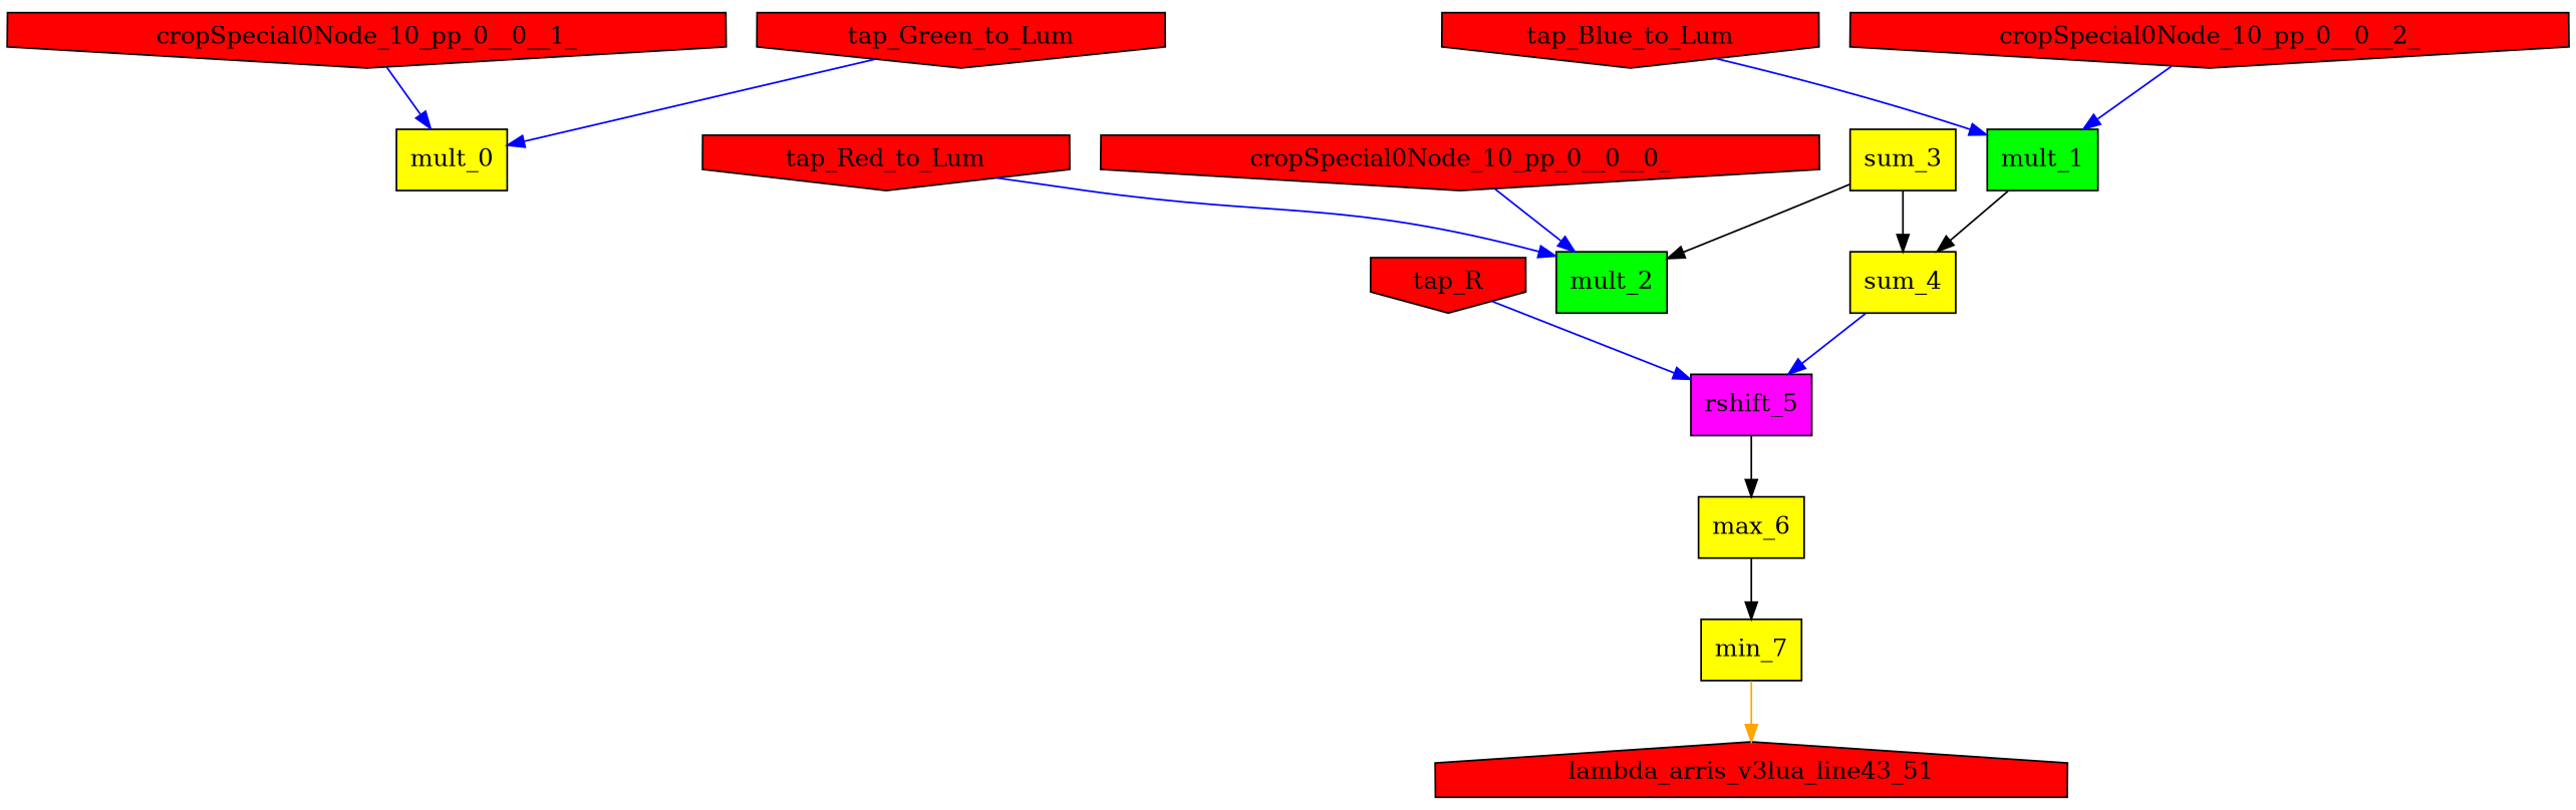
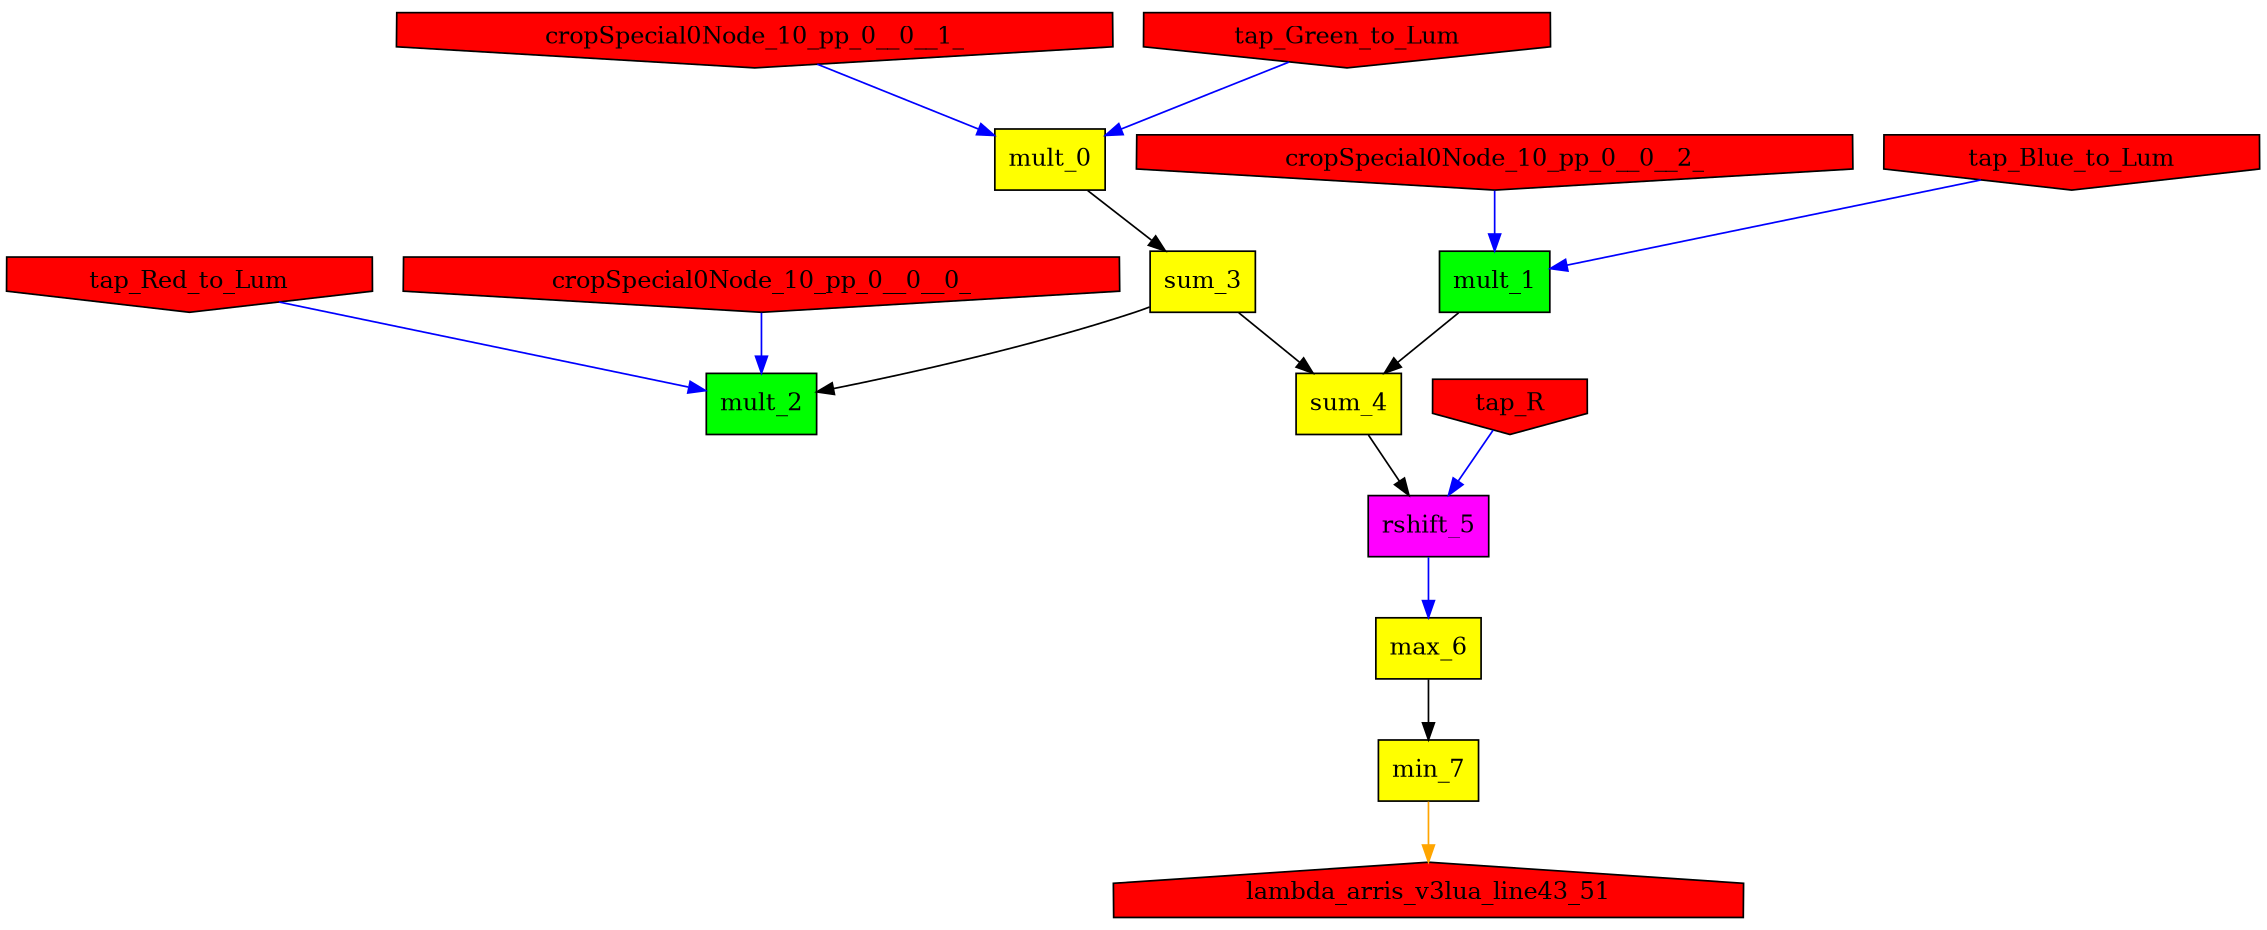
  digraph {
    node [fillcolor=red shape=box style=filled]
    mult_0 [fillcolor=yellow]
    mult_1 [fillcolor=green]
    mult_2 [fillcolor=green]
    sum_3 [fillcolor=yellow]
    sum_4 [fillcolor=yellow]
    rshift_5 [fillcolor=magenta]
    max_6 [fillcolor=yellow]
    min_7 [fillcolor=yellow]
    cropSpecial0Node_10_pp_0__0__1_ [shape=invhouse]
    tap_Red_to_Lum [shape=invhouse]
    cropSpecial0Node_10_pp_0__0__0_ [shape=invhouse]
    tap_Blue_to_Lum [shape=invhouse]
    tap_Green_to_Lum [shape=invhouse]
    tap_R [shape=invhouse]
    cropSpecial0Node_10_pp_0__0__2_ [shape=invhouse]
    lambda_arris_v3lua_line43_51 [shape=house]
    subgraph sub_1 {
      mult_0
      mult_1
      mult_2
      sum_3
      sum_4
      rshift_5
      max_6
      min_7
      cropSpecial0Node_10_pp_0__0__1_
      tap_Red_to_Lum
      cropSpecial0Node_10_pp_0__0__0_
      tap_Blue_to_Lum
      tap_Green_to_Lum
      tap_R
      cropSpecial0Node_10_pp_0__0__2_
      lambda_arris_v3lua_line43_51
    }
+   mult_0 -> sum_3
    mult_1 -> sum_4
    sum_3 -> mult_2
    sum_3 -> sum_4
-   sum_4 -> rshift_5 [color=blue]
-   rshift_5 -> max_6
+   sum_4 -> rshift_5
+   rshift_5 -> max_6 [color=blue]
    max_6 -> min_7
    min_7 -> lambda_arris_v3lua_line43_51 [color=orange]
    cropSpecial0Node_10_pp_0__0__1_ -> mult_0 [color=blue]
    tap_Red_to_Lum -> mult_2 [color=blue]
    cropSpecial0Node_10_pp_0__0__0_ -> mult_2 [color=blue]
    tap_Blue_to_Lum -> mult_1 [color=blue]
    tap_Green_to_Lum -> mult_0 [color=blue]
    tap_R -> rshift_5 [color=blue]
    cropSpecial0Node_10_pp_0__0__2_ -> mult_1 [color=blue]
  }
